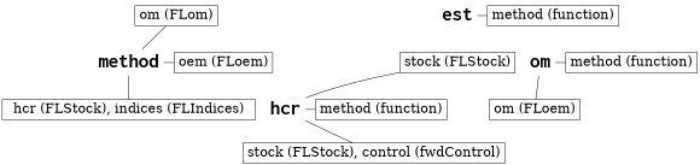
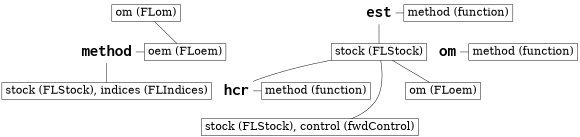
  graph {
    node [fontsize=24 shape=box]
    edge [arrowhead=none]
    n1 [fontcolor="#000000" fontname="Courier-Bold" fontsize=36 label=method shape=plaintext]
    n2 [label="oem (FLoem)"]
    est [fontcolor="#000000" fontname="Courier-Bold" fontsize=36 shape=plaintext]
    n4 [label="method (function)"]
    hcr [fontcolor="#000000" fontname="Courier-Bold" fontsize=36 shape=plaintext]
    n6 [label="method (function)"]
    om [fontcolor="#000000" fontname="Courier-Bold" fontsize=36 shape=plaintext]
    n8 [label="method (function)"]
-   n9 [label="hcr (FLStock), indices (FLIndices)"]
+   n9 [label="stock (FLStock), indices (FLIndices)"]
    n10 [label="stock (FLStock)"]
    n11 [label="stock (FLStock), control (fwdControl)"]
    n12 [label="om (FLoem)"]
    n13 [label="om (FLom)"]
    subgraph sub_1 {
      rank=same
      n1
      n2
    }
    subgraph sub_2 {
      rank=same
      est
      n4
    }
    subgraph sub_3 {
      rank=same
      hcr
      n6
    }
    subgraph sub_4 {
      rank=same
      om
      n8
    }
    n1 -- n2
    n1 -- n9
    est -- n4
+   est -- n10
    hcr -- n6
-   hcr -- n11
+   n10 -- n11
    om -- n8
-   om -- n12
+   n10 -- n12
    n10 -- hcr
-   n13 -- n1
+   n13 -- n2
  }
